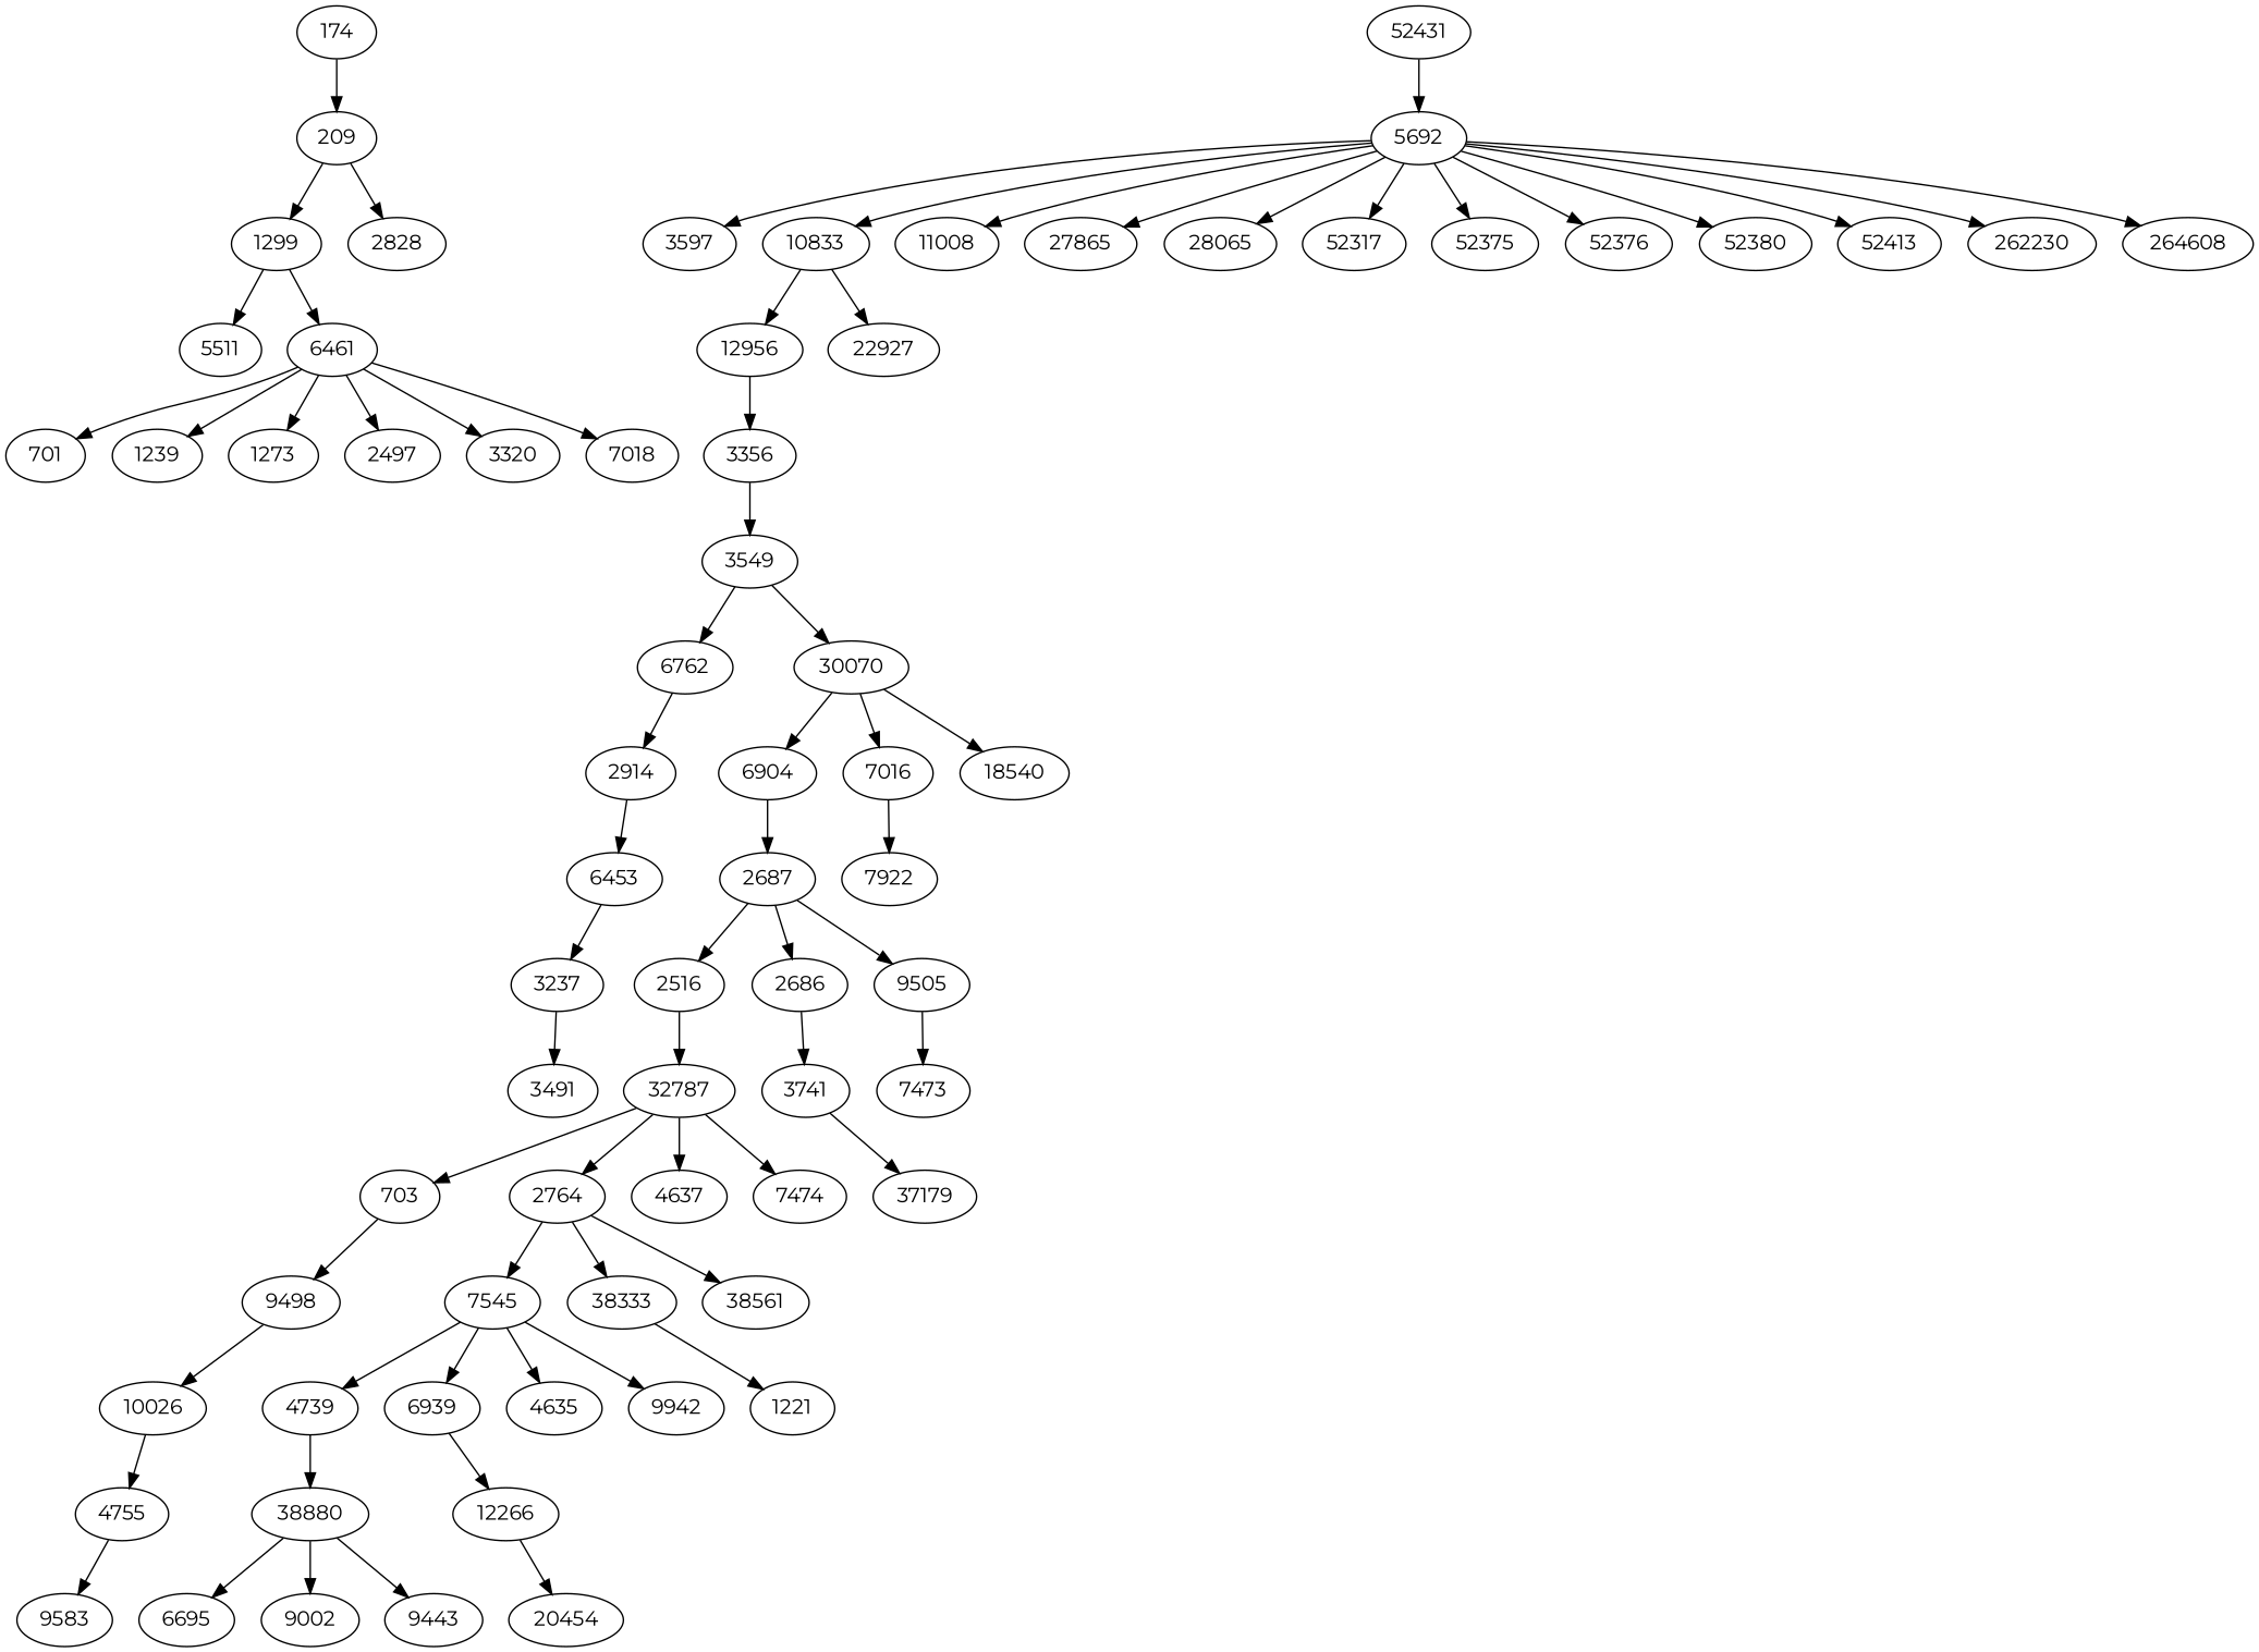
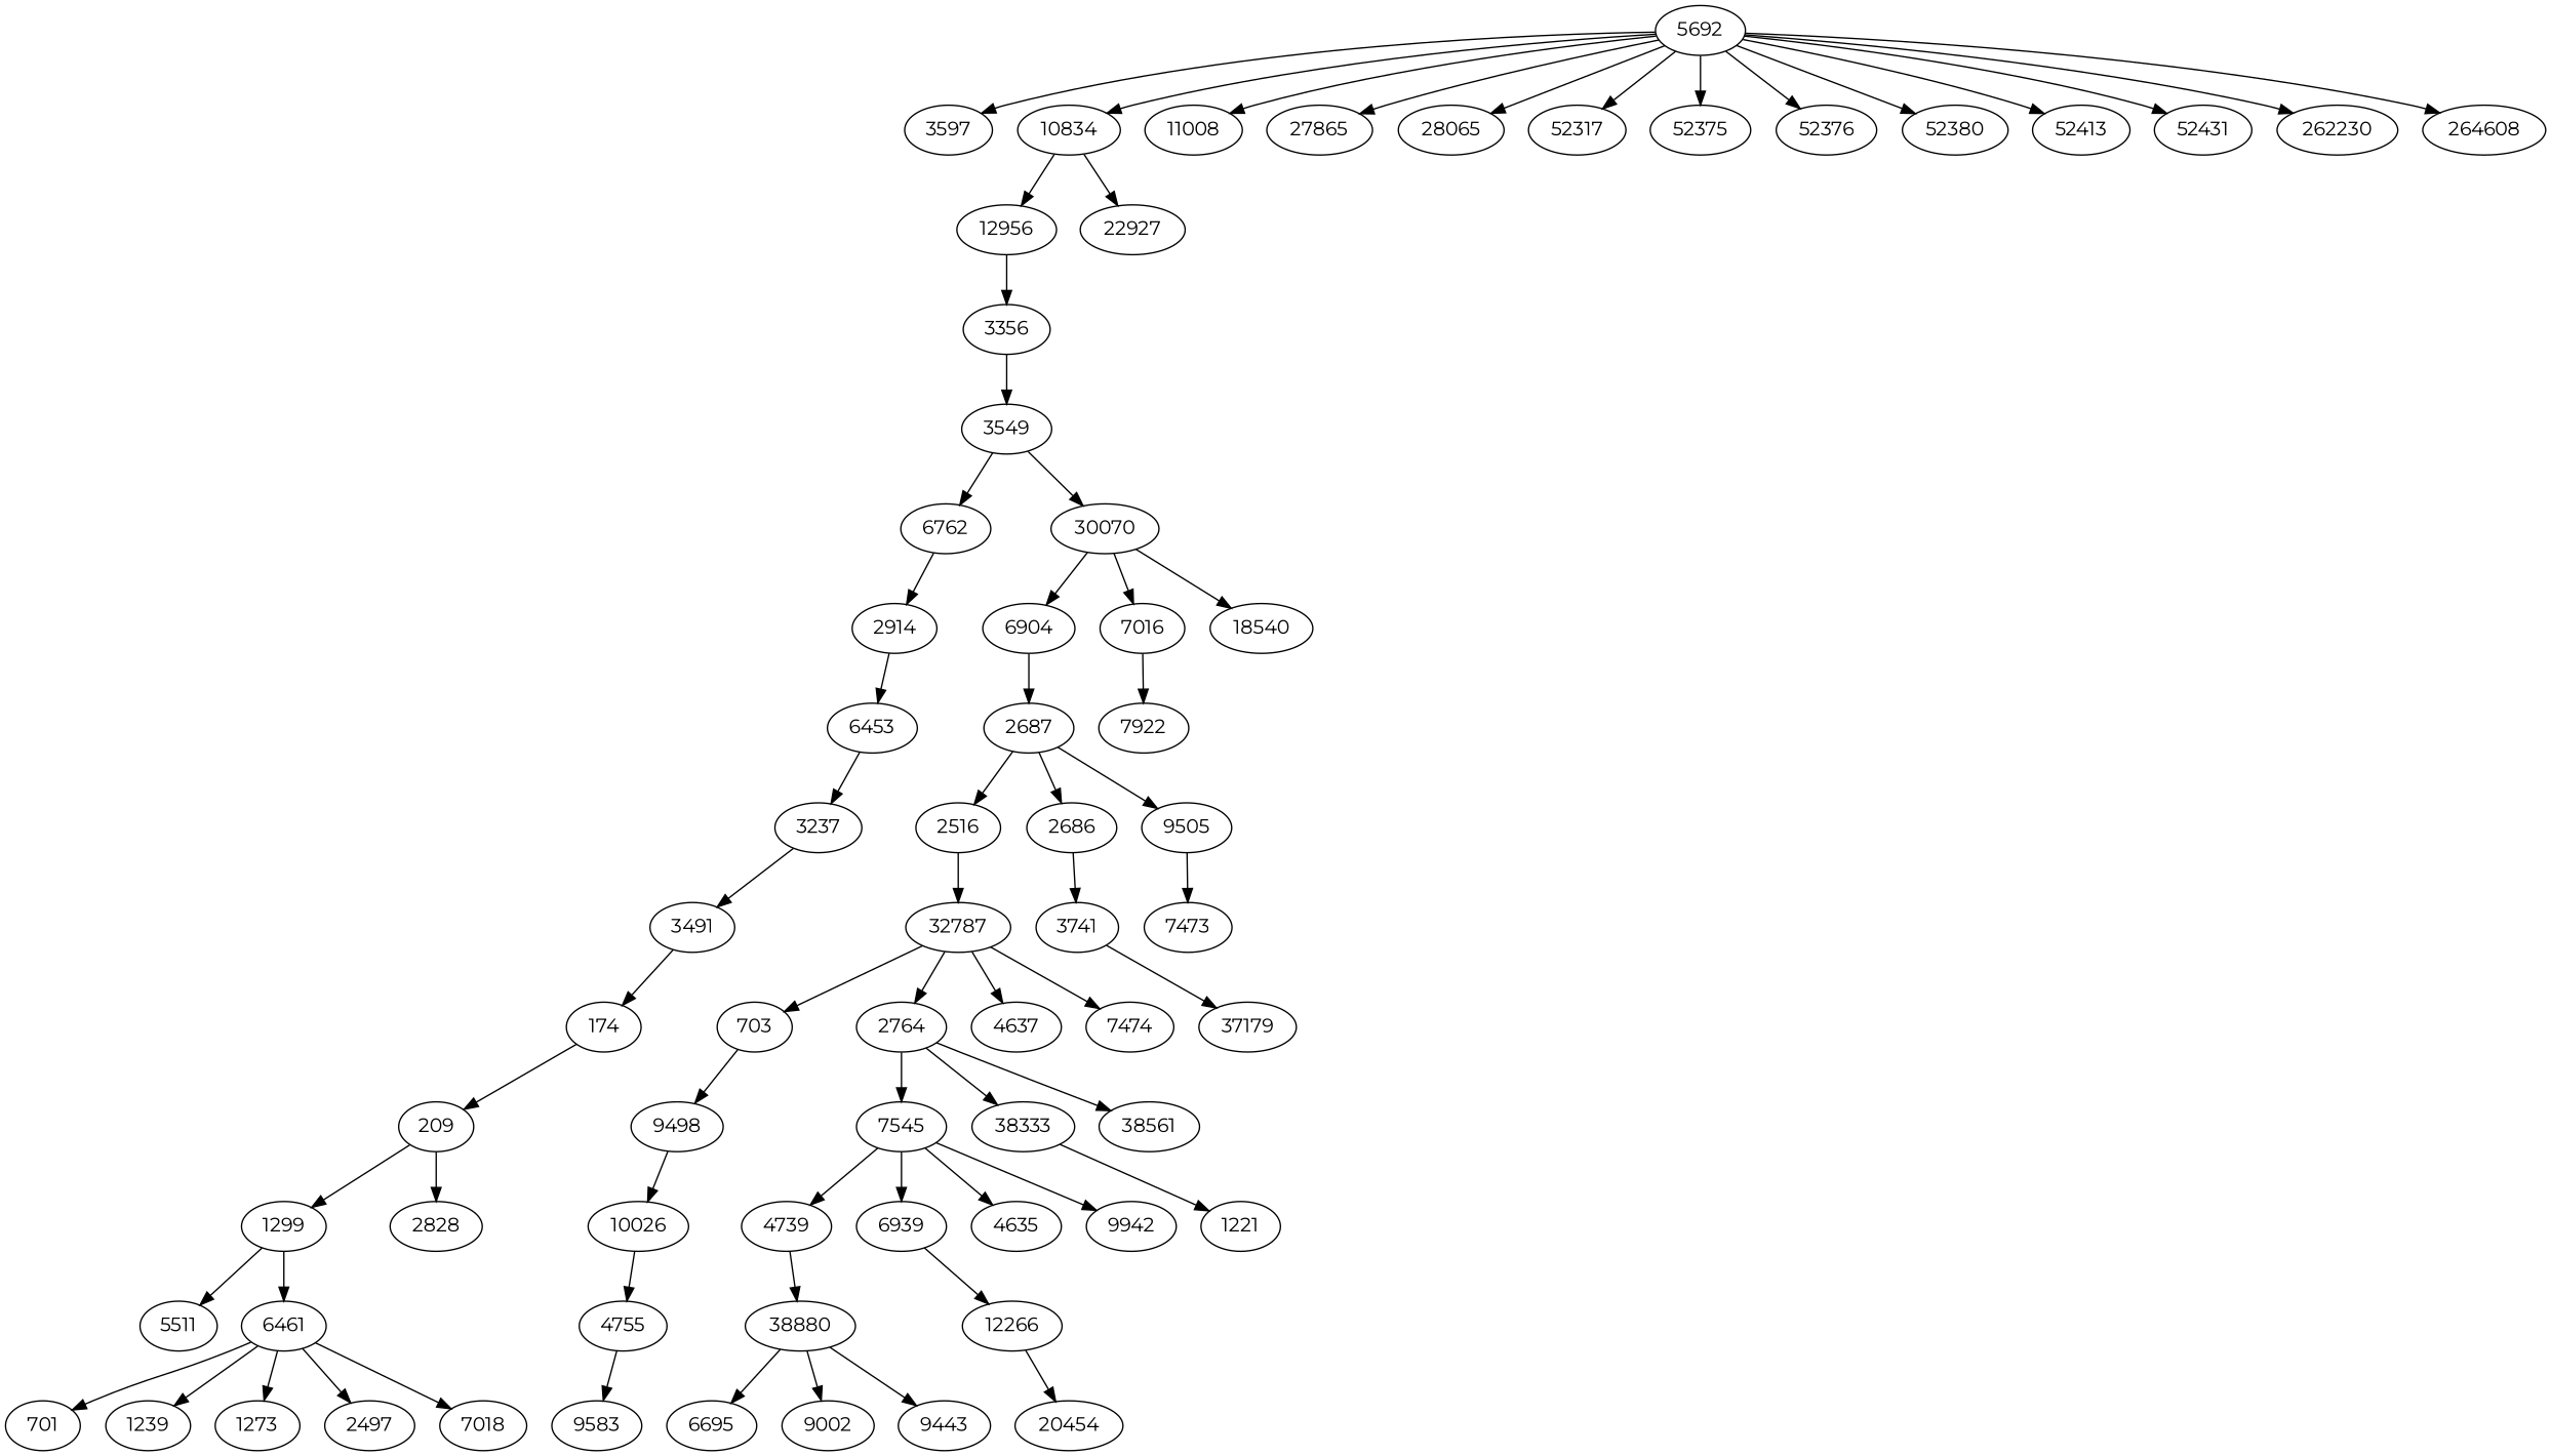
  digraph {
    fontname=Montserrat
    node [fontname=Montserrat]
    edge [fontname=Montserrat]
    174
    209
    1299
    2828
    5511
    6461
    703
    9498
    10026
    701
    1239
    1273
    2497
-   3320
    7018
    2516
    32787
    2764
    4637
    7474
    2686
    3741
    37179
    2687
    9505
    7473
    7545
    38333
    38561
    4739
    6939
    4635
    9942
    1221
    2914
    6453
    n37 [label=3237]
    3491
    3356
    3549
    6762
    30070
    6904
    7016
    18540
    38880
    6695
    9002
    9443
    4755
    9583
    5692
    3597
-   10834 [label=10833]
+   10834
    11008
    27865
    28065
    52317
    52375
    52376
    52380
    52413
    52431
    262230
    264608
    12956
    22927
    12266
    20454
    7922
    174 -> 209
    209 -> 1299
    209 -> 2828
    1299 -> 5511
    1299 -> 6461
    6461 -> 701
    6461 -> 1239
    6461 -> 1273
    6461 -> 2497
-   6461 -> 3320
    6461 -> 7018
    703 -> 9498
    9498 -> 10026
    10026 -> 4755
    2516 -> 32787
    32787 -> 703
    32787 -> 2764
    32787 -> 4637
    32787 -> 7474
    2764 -> 7545
    2764 -> 38333
    2764 -> 38561
    2686 -> 3741
    3741 -> 37179
    2687 -> 2516
    2687 -> 2686
    2687 -> 9505
    9505 -> 7473
    7545 -> 4739
    7545 -> 6939
    7545 -> 4635
    7545 -> 9942
    38333 -> 1221
    4739 -> 38880
    6939 -> 12266
    2914 -> 6453
    6453 -> n37
    n37 -> 3491
+   3491 -> 174
    3356 -> 3549
    3549 -> 6762
    3549 -> 30070
    6762 -> 2914
    30070 -> 6904
    30070 -> 7016
    30070 -> 18540
    6904 -> 2687
    7016 -> 7922
    38880 -> 6695
    38880 -> 9002
    38880 -> 9443
    4755 -> 9583
    5692 -> 3597
    5692 -> 10834
    5692 -> 11008
    5692 -> 27865
    5692 -> 28065
    5692 -> 52317
    5692 -> 52375
    5692 -> 52376
    5692 -> 52380
    5692 -> 52413
-   52431 -> 5692
+   5692 -> 52431
    5692 -> 262230
    5692 -> 264608
    10834 -> 12956
    10834 -> 22927
    12956 -> 3356
    12266 -> 20454
  }
